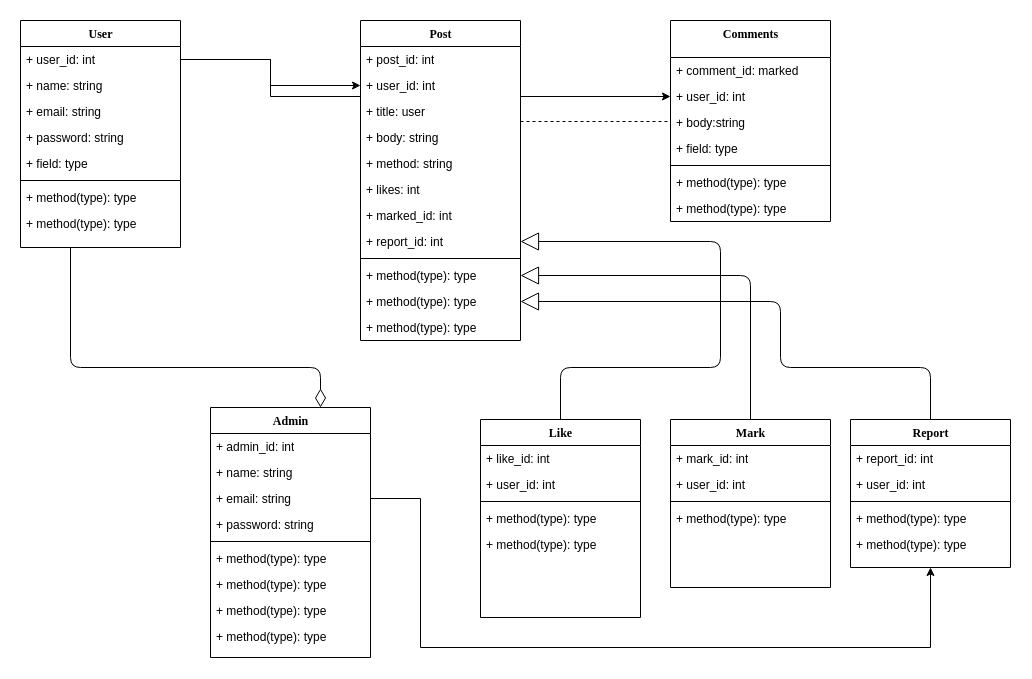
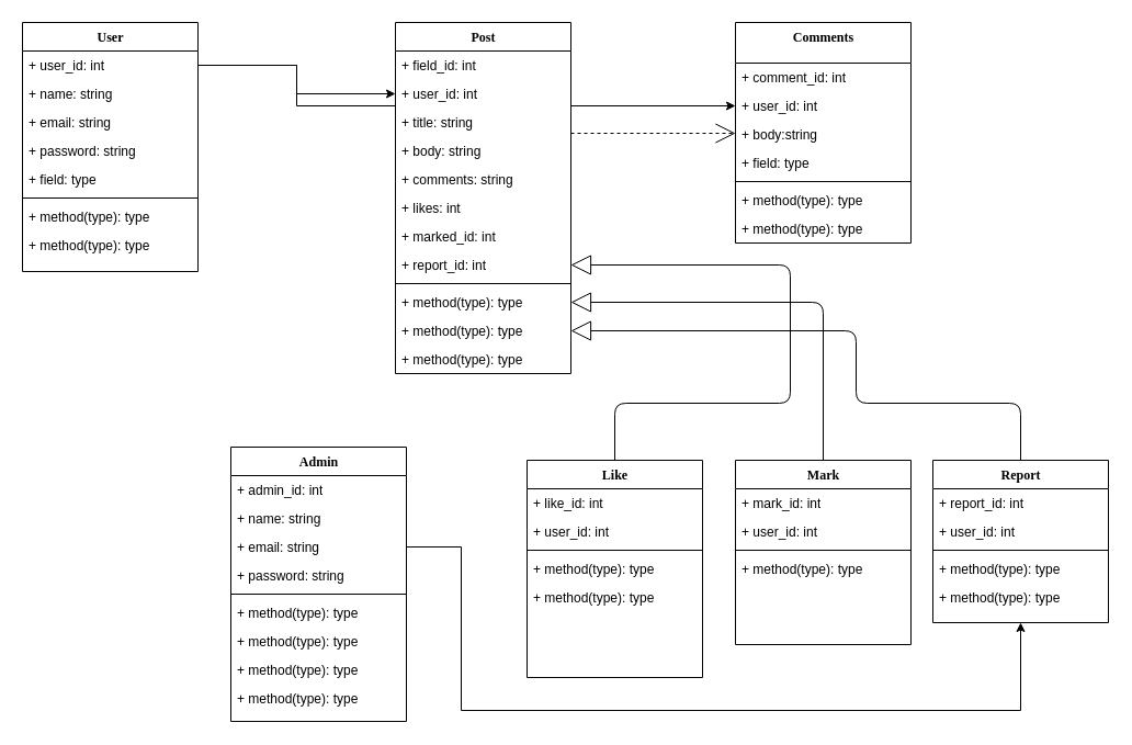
  <mxCell id="0" />
  <mxCell id="1" parent="0" />
- <mxCell id="2" style="edgeStyle=orthogonalEdgeStyle;html=1;labelBackgroundColor=none;startFill=0;startSize=8;endArrow=diamondThin;endFill=0;endSize=16;fontFamily=Verdana;fontSize=12;" parent="1" source="10" target="57" edge="1"><mxGeometry relative="1" as="geometry"><Array as="points"><mxPoint x="70" y="367" /><mxPoint x="320" y="367" /></Array></mxGeometry></mxCell>
- <mxCell id="3" style="edgeStyle=elbowEdgeStyle;html=1;labelBackgroundColor=none;startFill=0;startSize=8;endArrow=none;endFill=0;endSize=16;fontFamily=Verdana;fontSize=12;elbow=vertical;dashed=1;" parent="1" source="19" target="32" edge="1"><mxGeometry relative="1" as="geometry" /></mxCell>
+ <mxCell id="3" style="edgeStyle=elbowEdgeStyle;html=1;labelBackgroundColor=none;startFill=0;startSize=8;endArrow=open;endFill=0;endSize=16;fontFamily=Verdana;fontSize=12;elbow=vertical;dashed=1;" parent="1" source="19" target="32" edge="1"><mxGeometry relative="1" as="geometry" /></mxCell>
  <mxCell id="4" style="edgeStyle=orthogonalEdgeStyle;html=1;labelBackgroundColor=none;startFill=0;startSize=8;endArrow=block;endFill=0;endSize=16;fontFamily=Verdana;fontSize=12;" parent="1" source="40" target="27" edge="1"><mxGeometry relative="1" as="geometry"><Array as="points"><mxPoint x="560" y="367" /><mxPoint x="720" y="367" /><mxPoint x="720" y="241" /></Array></mxGeometry></mxCell>
  <mxCell id="5" style="edgeStyle=orthogonalEdgeStyle;html=1;labelBackgroundColor=none;startFill=0;startSize=8;endArrow=block;endFill=0;endSize=16;fontFamily=Verdana;fontSize=12;entryX=1;entryY=0.5;entryDx=0;entryDy=0;" parent="1" source="46" target="29" edge="1"><mxGeometry relative="1" as="geometry"><Array as="points"><mxPoint x="750" y="275" /></Array></mxGeometry></mxCell>
  <mxCell id="6" style="edgeStyle=orthogonalEdgeStyle;html=1;labelBackgroundColor=none;startFill=0;startSize=8;endArrow=block;endFill=0;endSize=16;fontFamily=Verdana;fontSize=12;entryX=1;entryY=0.5;entryDx=0;entryDy=0;" parent="1" source="51" target="30" edge="1"><mxGeometry relative="1" as="geometry"><Array as="points"><mxPoint x="930" y="367" /><mxPoint x="780" y="367" /><mxPoint x="780" y="301" /></Array></mxGeometry></mxCell>
  <mxCell id="7" style="edgeStyle=orthogonalEdgeStyle;rounded=0;orthogonalLoop=1;jettySize=auto;html=1;entryX=0;entryY=0.5;entryDx=0;entryDy=0;" parent="1" source="11" target="21" edge="1"><mxGeometry relative="1" as="geometry" /></mxCell>
  <mxCell id="8" style="edgeStyle=orthogonalEdgeStyle;rounded=0;orthogonalLoop=1;jettySize=auto;html=1;entryX=0;entryY=0.5;entryDx=0;entryDy=0;" parent="1" source="11" target="34" edge="1"><mxGeometry relative="1" as="geometry"><Array as="points"><mxPoint x="270" y="59" /><mxPoint x="270" y="96" /></Array></mxGeometry></mxCell>
  <mxCell id="9" style="edgeStyle=orthogonalEdgeStyle;rounded=0;orthogonalLoop=1;jettySize=auto;html=1;entryX=0.5;entryY=1;entryDx=0;entryDy=0;" parent="1" source="60" target="51" edge="1"><mxGeometry relative="1" as="geometry"><Array as="points"><mxPoint x="420" y="498" /><mxPoint x="420" y="647" /><mxPoint x="930" y="647" /></Array></mxGeometry></mxCell>
  <mxCell id="10" value="User" style="swimlane;html=1;fontStyle=1;align=center;verticalAlign=top;childLayout=stackLayout;horizontal=1;startSize=26;horizontalStack=0;resizeParent=1;resizeLast=0;collapsible=1;marginBottom=0;swimlaneFillColor=#ffffff;rounded=0;shadow=0;comic=0;labelBackgroundColor=none;strokeWidth=1;fillColor=none;fontFamily=Verdana;fontSize=12" parent="1" vertex="1"><mxGeometry x="20" y="20" width="160" height="227" as="geometry" /></mxCell>
  <mxCell id="11" value="+ user_id: int" style="text;html=1;strokeColor=none;fillColor=none;align=left;verticalAlign=top;spacingLeft=4;spacingRight=4;whiteSpace=wrap;overflow=hidden;rotatable=0;points=[[0,0.5],[1,0.5]];portConstraint=eastwest;" parent="10" vertex="1"><mxGeometry y="26" width="160" height="26" as="geometry" /></mxCell>
  <mxCell id="12" value="+ name: string" style="text;html=1;strokeColor=none;fillColor=none;align=left;verticalAlign=top;spacingLeft=4;spacingRight=4;whiteSpace=wrap;overflow=hidden;rotatable=0;points=[[0,0.5],[1,0.5]];portConstraint=eastwest;" parent="10" vertex="1"><mxGeometry y="52" width="160" height="26" as="geometry" /></mxCell>
  <mxCell id="13" value="+ email: string" style="text;html=1;strokeColor=none;fillColor=none;align=left;verticalAlign=top;spacingLeft=4;spacingRight=4;whiteSpace=wrap;overflow=hidden;rotatable=0;points=[[0,0.5],[1,0.5]];portConstraint=eastwest;" parent="10" vertex="1"><mxGeometry y="78" width="160" height="26" as="geometry" /></mxCell>
  <mxCell id="14" value="+ password: string" style="text;html=1;strokeColor=none;fillColor=none;align=left;verticalAlign=top;spacingLeft=4;spacingRight=4;whiteSpace=wrap;overflow=hidden;rotatable=0;points=[[0,0.5],[1,0.5]];portConstraint=eastwest;" parent="10" vertex="1"><mxGeometry y="104" width="160" height="26" as="geometry" /></mxCell>
  <mxCell id="15" value="+ field: type" style="text;html=1;strokeColor=none;fillColor=none;align=left;verticalAlign=top;spacingLeft=4;spacingRight=4;whiteSpace=wrap;overflow=hidden;rotatable=0;points=[[0,0.5],[1,0.5]];portConstraint=eastwest;" parent="10" vertex="1"><mxGeometry y="130" width="160" height="26" as="geometry" /></mxCell>
  <mxCell id="16" value="" style="line;html=1;strokeWidth=1;fillColor=none;align=left;verticalAlign=middle;spacingTop=-1;spacingLeft=3;spacingRight=3;rotatable=0;labelPosition=right;points=[];portConstraint=eastwest;" parent="10" vertex="1"><mxGeometry y="156" width="160" height="8" as="geometry" /></mxCell>
  <mxCell id="17" value="+ method(type): type" style="text;html=1;strokeColor=none;fillColor=none;align=left;verticalAlign=top;spacingLeft=4;spacingRight=4;whiteSpace=wrap;overflow=hidden;rotatable=0;points=[[0,0.5],[1,0.5]];portConstraint=eastwest;" parent="10" vertex="1"><mxGeometry y="164" width="160" height="26" as="geometry" /></mxCell>
  <mxCell id="18" value="+ method(type): type" style="text;html=1;strokeColor=none;fillColor=none;align=left;verticalAlign=top;spacingLeft=4;spacingRight=4;whiteSpace=wrap;overflow=hidden;rotatable=0;points=[[0,0.5],[1,0.5]];portConstraint=eastwest;" parent="10" vertex="1"><mxGeometry y="190" width="160" height="26" as="geometry" /></mxCell>
  <mxCell id="19" value="Post" style="swimlane;html=1;fontStyle=1;align=center;verticalAlign=top;childLayout=stackLayout;horizontal=1;startSize=26;horizontalStack=0;resizeParent=1;resizeLast=0;collapsible=1;marginBottom=0;swimlaneFillColor=#ffffff;rounded=0;shadow=0;comic=0;labelBackgroundColor=none;strokeWidth=1;fillColor=none;fontFamily=Verdana;fontSize=12" parent="1" vertex="1"><mxGeometry x="360" y="20" width="160" height="320" as="geometry" /></mxCell>
- <mxCell id="20" value="+ post_id: int" style="text;html=1;strokeColor=none;fillColor=none;align=left;verticalAlign=top;spacingLeft=4;spacingRight=4;whiteSpace=wrap;overflow=hidden;rotatable=0;points=[[0,0.5],[1,0.5]];portConstraint=eastwest;" parent="19" vertex="1"><mxGeometry y="26" width="160" height="26" as="geometry" /></mxCell>
+ <mxCell id="20" value="+ field_id: int" style="text;html=1;strokeColor=none;fillColor=none;align=left;verticalAlign=top;spacingLeft=4;spacingRight=4;whiteSpace=wrap;overflow=hidden;rotatable=0;points=[[0,0.5],[1,0.5]];portConstraint=eastwest;" parent="19" vertex="1"><mxGeometry y="26" width="160" height="26" as="geometry" /></mxCell>
  <mxCell id="21" value="+ user_id: int" style="text;html=1;strokeColor=none;fillColor=none;align=left;verticalAlign=top;spacingLeft=4;spacingRight=4;whiteSpace=wrap;overflow=hidden;rotatable=0;points=[[0,0.5],[1,0.5]];portConstraint=eastwest;" parent="19" vertex="1"><mxGeometry y="52" width="160" height="26" as="geometry" /></mxCell>
- <mxCell id="22" value="+ title: user" style="text;html=1;strokeColor=none;fillColor=none;align=left;verticalAlign=top;spacingLeft=4;spacingRight=4;whiteSpace=wrap;overflow=hidden;rotatable=0;points=[[0,0.5],[1,0.5]];portConstraint=eastwest;" parent="19" vertex="1"><mxGeometry y="78" width="160" height="26" as="geometry" /></mxCell>
+ <mxCell id="22" value="+ title: string" style="text;html=1;strokeColor=none;fillColor=none;align=left;verticalAlign=top;spacingLeft=4;spacingRight=4;whiteSpace=wrap;overflow=hidden;rotatable=0;points=[[0,0.5],[1,0.5]];portConstraint=eastwest;" parent="19" vertex="1"><mxGeometry y="78" width="160" height="26" as="geometry" /></mxCell>
  <mxCell id="23" value="+ body: string" style="text;html=1;strokeColor=none;fillColor=none;align=left;verticalAlign=top;spacingLeft=4;spacingRight=4;whiteSpace=wrap;overflow=hidden;rotatable=0;points=[[0,0.5],[1,0.5]];portConstraint=eastwest;" parent="19" vertex="1"><mxGeometry y="104" width="160" height="26" as="geometry" /></mxCell>
- <mxCell id="24" value="+ method: string" style="text;html=1;strokeColor=none;fillColor=none;align=left;verticalAlign=top;spacingLeft=4;spacingRight=4;whiteSpace=wrap;overflow=hidden;rotatable=0;points=[[0,0.5],[1,0.5]];portConstraint=eastwest;" parent="19" vertex="1"><mxGeometry y="130" width="160" height="26" as="geometry" /></mxCell>
+ <mxCell id="24" value="+ comments: string" style="text;html=1;strokeColor=none;fillColor=none;align=left;verticalAlign=top;spacingLeft=4;spacingRight=4;whiteSpace=wrap;overflow=hidden;rotatable=0;points=[[0,0.5],[1,0.5]];portConstraint=eastwest;" parent="19" vertex="1"><mxGeometry y="130" width="160" height="26" as="geometry" /></mxCell>
  <mxCell id="25" value="+ likes: int" style="text;html=1;strokeColor=none;fillColor=none;align=left;verticalAlign=top;spacingLeft=4;spacingRight=4;whiteSpace=wrap;overflow=hidden;rotatable=0;points=[[0,0.5],[1,0.5]];portConstraint=eastwest;" parent="19" vertex="1"><mxGeometry y="156" width="160" height="26" as="geometry" /></mxCell>
  <mxCell id="26" value="+ marked_id: int" style="text;html=1;strokeColor=none;fillColor=none;align=left;verticalAlign=top;spacingLeft=4;spacingRight=4;whiteSpace=wrap;overflow=hidden;rotatable=0;points=[[0,0.5],[1,0.5]];portConstraint=eastwest;" parent="19" vertex="1"><mxGeometry y="182" width="160" height="26" as="geometry" /></mxCell>
  <mxCell id="27" value="+ report_id: int" style="text;html=1;strokeColor=none;fillColor=none;align=left;verticalAlign=top;spacingLeft=4;spacingRight=4;whiteSpace=wrap;overflow=hidden;rotatable=0;points=[[0,0.5],[1,0.5]];portConstraint=eastwest;" parent="19" vertex="1"><mxGeometry y="208" width="160" height="26" as="geometry" /></mxCell>
  <mxCell id="28" value="" style="line;html=1;strokeWidth=1;fillColor=none;align=left;verticalAlign=middle;spacingTop=-1;spacingLeft=3;spacingRight=3;rotatable=0;labelPosition=right;points=[];portConstraint=eastwest;" parent="19" vertex="1"><mxGeometry y="234" width="160" height="8" as="geometry" /></mxCell>
  <mxCell id="29" value="+ method(type): type" style="text;html=1;strokeColor=none;fillColor=none;align=left;verticalAlign=top;spacingLeft=4;spacingRight=4;whiteSpace=wrap;overflow=hidden;rotatable=0;points=[[0,0.5],[1,0.5]];portConstraint=eastwest;" parent="19" vertex="1"><mxGeometry y="242" width="160" height="26" as="geometry" /></mxCell>
  <mxCell id="30" value="+ method(type): type" style="text;html=1;strokeColor=none;fillColor=none;align=left;verticalAlign=top;spacingLeft=4;spacingRight=4;whiteSpace=wrap;overflow=hidden;rotatable=0;points=[[0,0.5],[1,0.5]];portConstraint=eastwest;" parent="19" vertex="1"><mxGeometry y="268" width="160" height="26" as="geometry" /></mxCell>
  <mxCell id="31" value="+ method(type): type" style="text;html=1;strokeColor=none;fillColor=none;align=left;verticalAlign=top;spacingLeft=4;spacingRight=4;whiteSpace=wrap;overflow=hidden;rotatable=0;points=[[0,0.5],[1,0.5]];portConstraint=eastwest;" parent="19" vertex="1"><mxGeometry y="294" width="160" height="26" as="geometry" /></mxCell>
  <mxCell id="32" value="Comments" style="swimlane;html=1;fontStyle=1;align=center;verticalAlign=top;childLayout=stackLayout;horizontal=1;startSize=37;horizontalStack=0;resizeParent=1;resizeLast=0;collapsible=1;marginBottom=0;swimlaneFillColor=#ffffff;rounded=0;shadow=0;comic=0;labelBackgroundColor=none;strokeWidth=1;fillColor=none;fontFamily=Verdana;fontSize=12" parent="1" vertex="1"><mxGeometry x="670" y="20" width="160" height="201" as="geometry" /></mxCell>
- <mxCell id="33" value="+ comment_id: marked" style="text;html=1;strokeColor=none;fillColor=none;align=left;verticalAlign=top;spacingLeft=4;spacingRight=4;whiteSpace=wrap;overflow=hidden;rotatable=0;points=[[0,0.5],[1,0.5]];portConstraint=eastwest;" parent="32" vertex="1"><mxGeometry y="37" width="160" height="26" as="geometry" /></mxCell>
+ <mxCell id="33" value="+ comment_id: int" style="text;html=1;strokeColor=none;fillColor=none;align=left;verticalAlign=top;spacingLeft=4;spacingRight=4;whiteSpace=wrap;overflow=hidden;rotatable=0;points=[[0,0.5],[1,0.5]];portConstraint=eastwest;" parent="32" vertex="1"><mxGeometry y="37" width="160" height="26" as="geometry" /></mxCell>
  <mxCell id="34" value="+ user_id: int" style="text;html=1;strokeColor=none;fillColor=none;align=left;verticalAlign=top;spacingLeft=4;spacingRight=4;whiteSpace=wrap;overflow=hidden;rotatable=0;points=[[0,0.5],[1,0.5]];portConstraint=eastwest;" parent="32" vertex="1"><mxGeometry y="63" width="160" height="26" as="geometry" /></mxCell>
  <mxCell id="35" value="+ body:string" style="text;html=1;strokeColor=none;fillColor=none;align=left;verticalAlign=top;spacingLeft=4;spacingRight=4;whiteSpace=wrap;overflow=hidden;rotatable=0;points=[[0,0.5],[1,0.5]];portConstraint=eastwest;" parent="32" vertex="1"><mxGeometry y="89" width="160" height="26" as="geometry" /></mxCell>
  <mxCell id="36" value="+ field: type" style="text;html=1;strokeColor=none;fillColor=none;align=left;verticalAlign=top;spacingLeft=4;spacingRight=4;whiteSpace=wrap;overflow=hidden;rotatable=0;points=[[0,0.5],[1,0.5]];portConstraint=eastwest;" parent="32" vertex="1"><mxGeometry y="115" width="160" height="26" as="geometry" /></mxCell>
  <mxCell id="37" value="" style="line;html=1;strokeWidth=1;fillColor=none;align=left;verticalAlign=middle;spacingTop=-1;spacingLeft=3;spacingRight=3;rotatable=0;labelPosition=right;points=[];portConstraint=eastwest;" parent="32" vertex="1"><mxGeometry y="141" width="160" height="8" as="geometry" /></mxCell>
  <mxCell id="38" value="+ method(type): type" style="text;html=1;strokeColor=none;fillColor=none;align=left;verticalAlign=top;spacingLeft=4;spacingRight=4;whiteSpace=wrap;overflow=hidden;rotatable=0;points=[[0,0.5],[1,0.5]];portConstraint=eastwest;" parent="32" vertex="1"><mxGeometry y="149" width="160" height="26" as="geometry" /></mxCell>
  <mxCell id="39" value="+ method(type): type" style="text;html=1;strokeColor=none;fillColor=none;align=left;verticalAlign=top;spacingLeft=4;spacingRight=4;whiteSpace=wrap;overflow=hidden;rotatable=0;points=[[0,0.5],[1,0.5]];portConstraint=eastwest;" parent="32" vertex="1"><mxGeometry y="175" width="160" height="26" as="geometry" /></mxCell>
  <mxCell id="40" value="Like" style="swimlane;html=1;fontStyle=1;align=center;verticalAlign=top;childLayout=stackLayout;horizontal=1;startSize=26;horizontalStack=0;resizeParent=1;resizeLast=0;collapsible=1;marginBottom=0;swimlaneFillColor=#ffffff;rounded=0;shadow=0;comic=0;labelBackgroundColor=none;strokeWidth=1;fillColor=none;fontFamily=Verdana;fontSize=12" parent="1" vertex="1"><mxGeometry x="480" y="419" width="160" height="198" as="geometry" /></mxCell>
  <mxCell id="41" value="+ like_id: int" style="text;html=1;strokeColor=none;fillColor=none;align=left;verticalAlign=top;spacingLeft=4;spacingRight=4;whiteSpace=wrap;overflow=hidden;rotatable=0;points=[[0,0.5],[1,0.5]];portConstraint=eastwest;" parent="40" vertex="1"><mxGeometry y="26" width="160" height="26" as="geometry" /></mxCell>
  <mxCell id="42" value="+ user_id: int" style="text;html=1;strokeColor=none;fillColor=none;align=left;verticalAlign=top;spacingLeft=4;spacingRight=4;whiteSpace=wrap;overflow=hidden;rotatable=0;points=[[0,0.5],[1,0.5]];portConstraint=eastwest;" parent="40" vertex="1"><mxGeometry y="52" width="160" height="26" as="geometry" /></mxCell>
  <mxCell id="43" value="" style="line;html=1;strokeWidth=1;fillColor=none;align=left;verticalAlign=middle;spacingTop=-1;spacingLeft=3;spacingRight=3;rotatable=0;labelPosition=right;points=[];portConstraint=eastwest;" parent="40" vertex="1"><mxGeometry y="78" width="160" height="8" as="geometry" /></mxCell>
  <mxCell id="44" value="+ method(type): type" style="text;html=1;strokeColor=none;fillColor=none;align=left;verticalAlign=top;spacingLeft=4;spacingRight=4;whiteSpace=wrap;overflow=hidden;rotatable=0;points=[[0,0.5],[1,0.5]];portConstraint=eastwest;" parent="40" vertex="1"><mxGeometry y="86" width="160" height="26" as="geometry" /></mxCell>
  <mxCell id="45" value="+ method(type): type" style="text;html=1;strokeColor=none;fillColor=none;align=left;verticalAlign=top;spacingLeft=4;spacingRight=4;whiteSpace=wrap;overflow=hidden;rotatable=0;points=[[0,0.5],[1,0.5]];portConstraint=eastwest;" parent="40" vertex="1"><mxGeometry y="112" width="160" height="26" as="geometry" /></mxCell>
  <mxCell id="46" value="Mark" style="swimlane;html=1;fontStyle=1;align=center;verticalAlign=top;childLayout=stackLayout;horizontal=1;startSize=26;horizontalStack=0;resizeParent=1;resizeLast=0;collapsible=1;marginBottom=0;swimlaneFillColor=#ffffff;rounded=0;shadow=0;comic=0;labelBackgroundColor=none;strokeWidth=1;fillColor=none;fontFamily=Verdana;fontSize=12" parent="1" vertex="1"><mxGeometry x="670" y="419" width="160" height="168" as="geometry" /></mxCell>
  <mxCell id="47" value="+ mark_id: int" style="text;html=1;strokeColor=none;fillColor=none;align=left;verticalAlign=top;spacingLeft=4;spacingRight=4;whiteSpace=wrap;overflow=hidden;rotatable=0;points=[[0,0.5],[1,0.5]];portConstraint=eastwest;" parent="46" vertex="1"><mxGeometry y="26" width="160" height="26" as="geometry" /></mxCell>
  <mxCell id="48" value="+ user_id: int" style="text;html=1;strokeColor=none;fillColor=none;align=left;verticalAlign=top;spacingLeft=4;spacingRight=4;whiteSpace=wrap;overflow=hidden;rotatable=0;points=[[0,0.5],[1,0.5]];portConstraint=eastwest;" parent="46" vertex="1"><mxGeometry y="52" width="160" height="26" as="geometry" /></mxCell>
  <mxCell id="49" value="" style="line;html=1;strokeWidth=1;fillColor=none;align=left;verticalAlign=middle;spacingTop=-1;spacingLeft=3;spacingRight=3;rotatable=0;labelPosition=right;points=[];portConstraint=eastwest;" parent="46" vertex="1"><mxGeometry y="78" width="160" height="8" as="geometry" /></mxCell>
  <mxCell id="50" value="+ method(type): type" style="text;html=1;strokeColor=none;fillColor=none;align=left;verticalAlign=top;spacingLeft=4;spacingRight=4;whiteSpace=wrap;overflow=hidden;rotatable=0;points=[[0,0.5],[1,0.5]];portConstraint=eastwest;" parent="46" vertex="1"><mxGeometry y="86" width="160" height="26" as="geometry" /></mxCell>
  <mxCell id="51" value="Report" style="swimlane;html=1;fontStyle=1;align=center;verticalAlign=top;childLayout=stackLayout;horizontal=1;startSize=26;horizontalStack=0;resizeParent=1;resizeLast=0;collapsible=1;marginBottom=0;swimlaneFillColor=#ffffff;rounded=0;shadow=0;comic=0;labelBackgroundColor=none;strokeWidth=1;fillColor=none;fontFamily=Verdana;fontSize=12" parent="1" vertex="1"><mxGeometry x="850" y="419" width="160" height="148" as="geometry" /></mxCell>
  <mxCell id="52" value="+ report_id: int" style="text;html=1;strokeColor=none;fillColor=none;align=left;verticalAlign=top;spacingLeft=4;spacingRight=4;whiteSpace=wrap;overflow=hidden;rotatable=0;points=[[0,0.5],[1,0.5]];portConstraint=eastwest;" parent="51" vertex="1"><mxGeometry y="26" width="160" height="26" as="geometry" /></mxCell>
  <mxCell id="53" value="+ user_id: int" style="text;html=1;strokeColor=none;fillColor=none;align=left;verticalAlign=top;spacingLeft=4;spacingRight=4;whiteSpace=wrap;overflow=hidden;rotatable=0;points=[[0,0.5],[1,0.5]];portConstraint=eastwest;" parent="51" vertex="1"><mxGeometry y="52" width="160" height="26" as="geometry" /></mxCell>
  <mxCell id="54" value="" style="line;html=1;strokeWidth=1;fillColor=none;align=left;verticalAlign=middle;spacingTop=-1;spacingLeft=3;spacingRight=3;rotatable=0;labelPosition=right;points=[];portConstraint=eastwest;" parent="51" vertex="1"><mxGeometry y="78" width="160" height="8" as="geometry" /></mxCell>
  <mxCell id="55" value="+ method(type): type" style="text;html=1;strokeColor=none;fillColor=none;align=left;verticalAlign=top;spacingLeft=4;spacingRight=4;whiteSpace=wrap;overflow=hidden;rotatable=0;points=[[0,0.5],[1,0.5]];portConstraint=eastwest;" parent="51" vertex="1"><mxGeometry y="86" width="160" height="26" as="geometry" /></mxCell>
  <mxCell id="56" value="+ method(type): type" style="text;html=1;strokeColor=none;fillColor=none;align=left;verticalAlign=top;spacingLeft=4;spacingRight=4;whiteSpace=wrap;overflow=hidden;rotatable=0;points=[[0,0.5],[1,0.5]];portConstraint=eastwest;" parent="51" vertex="1"><mxGeometry y="112" width="160" height="26" as="geometry" /></mxCell>
  <mxCell id="57" value="Admin" style="swimlane;html=1;fontStyle=1;align=center;verticalAlign=top;childLayout=stackLayout;horizontal=1;startSize=26;horizontalStack=0;resizeParent=1;resizeLast=0;collapsible=1;marginBottom=0;swimlaneFillColor=#ffffff;rounded=0;shadow=0;comic=0;labelBackgroundColor=none;strokeWidth=1;fillColor=none;fontFamily=Verdana;fontSize=12" parent="1" vertex="1"><mxGeometry x="210" y="407" width="160" height="250" as="geometry" /></mxCell>
  <mxCell id="58" value="+ admin_id: int" style="text;html=1;strokeColor=none;fillColor=none;align=left;verticalAlign=top;spacingLeft=4;spacingRight=4;whiteSpace=wrap;overflow=hidden;rotatable=0;points=[[0,0.5],[1,0.5]];portConstraint=eastwest;" parent="57" vertex="1"><mxGeometry y="26" width="160" height="26" as="geometry" /></mxCell>
  <mxCell id="59" value="+ name: string" style="text;html=1;strokeColor=none;fillColor=none;align=left;verticalAlign=top;spacingLeft=4;spacingRight=4;whiteSpace=wrap;overflow=hidden;rotatable=0;points=[[0,0.5],[1,0.5]];portConstraint=eastwest;" parent="57" vertex="1"><mxGeometry y="52" width="160" height="26" as="geometry" /></mxCell>
  <mxCell id="60" value="+ email: string" style="text;html=1;strokeColor=none;fillColor=none;align=left;verticalAlign=top;spacingLeft=4;spacingRight=4;whiteSpace=wrap;overflow=hidden;rotatable=0;points=[[0,0.5],[1,0.5]];portConstraint=eastwest;" parent="57" vertex="1"><mxGeometry y="78" width="160" height="26" as="geometry" /></mxCell>
  <mxCell id="61" value="+ password: string" style="text;html=1;strokeColor=none;fillColor=none;align=left;verticalAlign=top;spacingLeft=4;spacingRight=4;whiteSpace=wrap;overflow=hidden;rotatable=0;points=[[0,0.5],[1,0.5]];portConstraint=eastwest;" parent="57" vertex="1"><mxGeometry y="104" width="160" height="26" as="geometry" /></mxCell>
  <mxCell id="62" value="" style="line;html=1;strokeWidth=1;fillColor=none;align=left;verticalAlign=middle;spacingTop=-1;spacingLeft=3;spacingRight=3;rotatable=0;labelPosition=right;points=[];portConstraint=eastwest;" parent="57" vertex="1"><mxGeometry y="130" width="160" height="8" as="geometry" /></mxCell>
  <mxCell id="63" value="+ method(type): type" style="text;html=1;strokeColor=none;fillColor=none;align=left;verticalAlign=top;spacingLeft=4;spacingRight=4;whiteSpace=wrap;overflow=hidden;rotatable=0;points=[[0,0.5],[1,0.5]];portConstraint=eastwest;" parent="57" vertex="1"><mxGeometry y="138" width="160" height="26" as="geometry" /></mxCell>
  <mxCell id="64" value="+ method(type): type" style="text;html=1;strokeColor=none;fillColor=none;align=left;verticalAlign=top;spacingLeft=4;spacingRight=4;whiteSpace=wrap;overflow=hidden;rotatable=0;points=[[0,0.5],[1,0.5]];portConstraint=eastwest;" parent="57" vertex="1"><mxGeometry y="164" width="160" height="26" as="geometry" /></mxCell>
  <mxCell id="65" value="+ method(type): type" style="text;html=1;strokeColor=none;fillColor=none;align=left;verticalAlign=top;spacingLeft=4;spacingRight=4;whiteSpace=wrap;overflow=hidden;rotatable=0;points=[[0,0.5],[1,0.5]];portConstraint=eastwest;" parent="57" vertex="1"><mxGeometry y="190" width="160" height="26" as="geometry" /></mxCell>
  <mxCell id="66" value="+ method(type): type" style="text;html=1;strokeColor=none;fillColor=none;align=left;verticalAlign=top;spacingLeft=4;spacingRight=4;whiteSpace=wrap;overflow=hidden;rotatable=0;points=[[0,0.5],[1,0.5]];portConstraint=eastwest;" parent="57" vertex="1"><mxGeometry y="216" width="160" height="26" as="geometry" /></mxCell>
